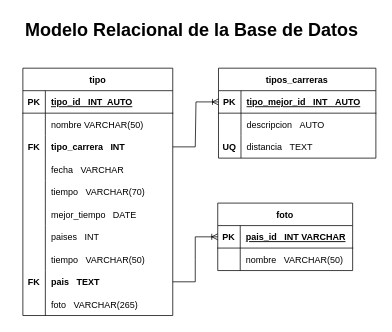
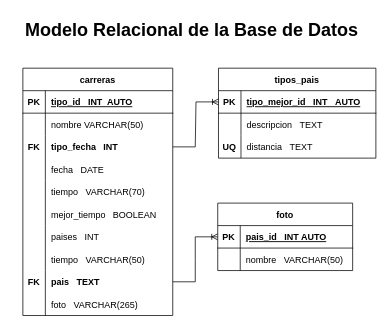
  <mxCell id="0" />
  <mxCell id="1" parent="0" />
- <mxCell id="2" value="tipo" style="shape=table;startSize=30;container=1;collapsible=1;childLayout=tableLayout;fixedRows=1;rowLines=0;fontStyle=1;align=center;resizeLast=1;" parent="1" vertex="1"><mxGeometry x="30" y="90" width="200" height="330" as="geometry" /></mxCell>
+ <mxCell id="2" value="carreras" style="shape=table;startSize=30;container=1;collapsible=1;childLayout=tableLayout;fixedRows=1;rowLines=0;fontStyle=1;align=center;resizeLast=1;" parent="1" vertex="1"><mxGeometry x="30" y="90" width="200" height="330" as="geometry" /></mxCell>
  <mxCell id="3" value="" style="shape=tableRow;horizontal=0;startSize=0;swimlaneHead=0;swimlaneBody=0;fillColor=none;collapsible=0;dropTarget=0;points=[[0,0.5],[1,0.5]];portConstraint=eastwest;top=0;left=0;right=0;bottom=1;" parent="2" vertex="1"><mxGeometry y="30" width="200" height="30" as="geometry" /></mxCell>
  <mxCell id="4" value="PK" style="shape=partialRectangle;connectable=0;fillColor=none;top=0;left=0;bottom=0;right=0;fontStyle=1;overflow=hidden;" parent="3" vertex="1"><mxGeometry width="30" height="30" as="geometry"><mxRectangle width="30" height="30" as="alternateBounds" /></mxGeometry></mxCell>
  <mxCell id="5" value="tipo_id   INT  AUTO" style="shape=partialRectangle;connectable=0;fillColor=none;top=0;left=0;bottom=0;right=0;align=left;spacingLeft=6;fontStyle=5;overflow=hidden;" parent="3" vertex="1"><mxGeometry x="30" width="170" height="30" as="geometry"><mxRectangle width="170" height="30" as="alternateBounds" /></mxGeometry></mxCell>
  <mxCell id="6" value="" style="shape=tableRow;horizontal=0;startSize=0;swimlaneHead=0;swimlaneBody=0;fillColor=none;collapsible=0;dropTarget=0;points=[[0,0.5],[1,0.5]];portConstraint=eastwest;top=0;left=0;right=0;bottom=0;" parent="2" vertex="1"><mxGeometry y="60" width="200" height="30" as="geometry" /></mxCell>
  <mxCell id="7" value="" style="shape=partialRectangle;connectable=0;fillColor=none;top=0;left=0;bottom=0;right=0;editable=1;overflow=hidden;" parent="6" vertex="1"><mxGeometry width="30" height="30" as="geometry"><mxRectangle width="30" height="30" as="alternateBounds" /></mxGeometry></mxCell>
  <mxCell id="8" value="nombre VARCHAR(50)  " style="shape=partialRectangle;connectable=0;fillColor=none;top=0;left=0;bottom=0;right=0;align=left;spacingLeft=6;overflow=hidden;" parent="6" vertex="1"><mxGeometry x="30" width="170" height="30" as="geometry"><mxRectangle width="170" height="30" as="alternateBounds" /></mxGeometry></mxCell>
  <mxCell id="9" value="" style="shape=tableRow;horizontal=0;startSize=0;swimlaneHead=0;swimlaneBody=0;fillColor=none;collapsible=0;dropTarget=0;points=[[0,0.5],[1,0.5]];portConstraint=eastwest;top=0;left=0;right=0;bottom=0;" parent="2" vertex="1"><mxGeometry y="90" width="200" height="30" as="geometry" /></mxCell>
  <mxCell id="10" value="FK" style="shape=partialRectangle;connectable=0;fillColor=none;top=0;left=0;bottom=0;right=0;editable=1;overflow=hidden;fontStyle=1" parent="9" vertex="1"><mxGeometry width="30" height="30" as="geometry"><mxRectangle width="30" height="30" as="alternateBounds" /></mxGeometry></mxCell>
- <mxCell id="11" value="tipo_carrera   INT" style="shape=partialRectangle;connectable=0;fillColor=none;top=0;left=0;bottom=0;right=0;align=left;spacingLeft=6;overflow=hidden;fontStyle=1" parent="9" vertex="1"><mxGeometry x="30" width="170" height="30" as="geometry"><mxRectangle width="170" height="30" as="alternateBounds" /></mxGeometry></mxCell>
+ <mxCell id="11" value="tipo_fecha   INT" style="shape=partialRectangle;connectable=0;fillColor=none;top=0;left=0;bottom=0;right=0;align=left;spacingLeft=6;overflow=hidden;fontStyle=1" parent="9" vertex="1"><mxGeometry x="30" width="170" height="30" as="geometry"><mxRectangle width="170" height="30" as="alternateBounds" /></mxGeometry></mxCell>
  <mxCell id="12" value="" style="shape=tableRow;horizontal=0;startSize=0;swimlaneHead=0;swimlaneBody=0;fillColor=none;collapsible=0;dropTarget=0;points=[[0,0.5],[1,0.5]];portConstraint=eastwest;top=0;left=0;right=0;bottom=0;" parent="2" vertex="1"><mxGeometry y="120" width="200" height="30" as="geometry" /></mxCell>
  <mxCell id="13" value="" style="shape=partialRectangle;connectable=0;fillColor=none;top=0;left=0;bottom=0;right=0;editable=1;overflow=hidden;" parent="12" vertex="1"><mxGeometry width="30" height="30" as="geometry"><mxRectangle width="30" height="30" as="alternateBounds" /></mxGeometry></mxCell>
- <mxCell id="14" value="fecha   VARCHAR" style="shape=partialRectangle;connectable=0;fillColor=none;top=0;left=0;bottom=0;right=0;align=left;spacingLeft=6;overflow=hidden;" parent="12" vertex="1"><mxGeometry x="30" width="170" height="30" as="geometry"><mxRectangle width="170" height="30" as="alternateBounds" /></mxGeometry></mxCell>
+ <mxCell id="14" value="fecha   DATE" style="shape=partialRectangle;connectable=0;fillColor=none;top=0;left=0;bottom=0;right=0;align=left;spacingLeft=6;overflow=hidden;" parent="12" vertex="1"><mxGeometry x="30" width="170" height="30" as="geometry"><mxRectangle width="170" height="30" as="alternateBounds" /></mxGeometry></mxCell>
  <mxCell id="15" value="" style="shape=tableRow;horizontal=0;startSize=0;swimlaneHead=0;swimlaneBody=0;fillColor=none;collapsible=0;dropTarget=0;points=[[0,0.5],[1,0.5]];portConstraint=eastwest;top=0;left=0;right=0;bottom=0;" parent="2" vertex="1"><mxGeometry y="150" width="200" height="30" as="geometry" /></mxCell>
  <mxCell id="16" value="" style="shape=partialRectangle;connectable=0;fillColor=none;top=0;left=0;bottom=0;right=0;editable=1;overflow=hidden;" parent="15" vertex="1"><mxGeometry width="30" height="30" as="geometry"><mxRectangle width="30" height="30" as="alternateBounds" /></mxGeometry></mxCell>
  <mxCell id="17" value="tiempo   VARCHAR(70)" style="shape=partialRectangle;connectable=0;fillColor=none;top=0;left=0;bottom=0;right=0;align=left;spacingLeft=6;overflow=hidden;" parent="15" vertex="1"><mxGeometry x="30" width="170" height="30" as="geometry"><mxRectangle width="170" height="30" as="alternateBounds" /></mxGeometry></mxCell>
  <mxCell id="18" value="" style="shape=tableRow;horizontal=0;startSize=0;swimlaneHead=0;swimlaneBody=0;fillColor=none;collapsible=0;dropTarget=0;points=[[0,0.5],[1,0.5]];portConstraint=eastwest;top=0;left=0;right=0;bottom=0;" parent="2" vertex="1"><mxGeometry y="180" width="200" height="30" as="geometry" /></mxCell>
  <mxCell id="19" value="" style="shape=partialRectangle;connectable=0;fillColor=none;top=0;left=0;bottom=0;right=0;editable=1;overflow=hidden;" parent="18" vertex="1"><mxGeometry width="30" height="30" as="geometry"><mxRectangle width="30" height="30" as="alternateBounds" /></mxGeometry></mxCell>
- <mxCell id="20" value="mejor_tiempo   DATE" style="shape=partialRectangle;connectable=0;fillColor=none;top=0;left=0;bottom=0;right=0;align=left;spacingLeft=6;overflow=hidden;" parent="18" vertex="1"><mxGeometry x="30" width="170" height="30" as="geometry"><mxRectangle width="170" height="30" as="alternateBounds" /></mxGeometry></mxCell>
+ <mxCell id="20" value="mejor_tiempo   BOOLEAN" style="shape=partialRectangle;connectable=0;fillColor=none;top=0;left=0;bottom=0;right=0;align=left;spacingLeft=6;overflow=hidden;" parent="18" vertex="1"><mxGeometry x="30" width="170" height="30" as="geometry"><mxRectangle width="170" height="30" as="alternateBounds" /></mxGeometry></mxCell>
  <mxCell id="21" value="" style="shape=tableRow;horizontal=0;startSize=0;swimlaneHead=0;swimlaneBody=0;fillColor=none;collapsible=0;dropTarget=0;points=[[0,0.5],[1,0.5]];portConstraint=eastwest;top=0;left=0;right=0;bottom=0;" parent="2" vertex="1"><mxGeometry y="210" width="200" height="30" as="geometry" /></mxCell>
  <mxCell id="22" value="" style="shape=partialRectangle;connectable=0;fillColor=none;top=0;left=0;bottom=0;right=0;editable=1;overflow=hidden;" parent="21" vertex="1"><mxGeometry width="30" height="30" as="geometry"><mxRectangle width="30" height="30" as="alternateBounds" /></mxGeometry></mxCell>
  <mxCell id="23" value="paises   INT" style="shape=partialRectangle;connectable=0;fillColor=none;top=0;left=0;bottom=0;right=0;align=left;spacingLeft=6;overflow=hidden;" parent="21" vertex="1"><mxGeometry x="30" width="170" height="30" as="geometry"><mxRectangle width="170" height="30" as="alternateBounds" /></mxGeometry></mxCell>
  <mxCell id="24" value="" style="shape=tableRow;horizontal=0;startSize=0;swimlaneHead=0;swimlaneBody=0;fillColor=none;collapsible=0;dropTarget=0;points=[[0,0.5],[1,0.5]];portConstraint=eastwest;top=0;left=0;right=0;bottom=0;" parent="2" vertex="1"><mxGeometry y="240" width="200" height="30" as="geometry" /></mxCell>
  <mxCell id="25" value="" style="shape=partialRectangle;connectable=0;fillColor=none;top=0;left=0;bottom=0;right=0;editable=1;overflow=hidden;" parent="24" vertex="1"><mxGeometry width="30" height="30" as="geometry"><mxRectangle width="30" height="30" as="alternateBounds" /></mxGeometry></mxCell>
  <mxCell id="26" value="tiempo   VARCHAR(50)" style="shape=partialRectangle;connectable=0;fillColor=none;top=0;left=0;bottom=0;right=0;align=left;spacingLeft=6;overflow=hidden;" parent="24" vertex="1"><mxGeometry x="30" width="170" height="30" as="geometry"><mxRectangle width="170" height="30" as="alternateBounds" /></mxGeometry></mxCell>
  <mxCell id="27" value="" style="shape=tableRow;horizontal=0;startSize=0;swimlaneHead=0;swimlaneBody=0;fillColor=none;collapsible=0;dropTarget=0;points=[[0,0.5],[1,0.5]];portConstraint=eastwest;top=0;left=0;right=0;bottom=0;" parent="2" vertex="1"><mxGeometry y="270" width="200" height="30" as="geometry" /></mxCell>
  <mxCell id="28" value="FK" style="shape=partialRectangle;connectable=0;fillColor=none;top=0;left=0;bottom=0;right=0;editable=1;overflow=hidden;fontStyle=1" parent="27" vertex="1"><mxGeometry width="30" height="30" as="geometry"><mxRectangle width="30" height="30" as="alternateBounds" /></mxGeometry></mxCell>
  <mxCell id="29" value="pais   TEXT" style="shape=partialRectangle;connectable=0;fillColor=none;top=0;left=0;bottom=0;right=0;align=left;spacingLeft=6;overflow=hidden;fontStyle=1" parent="27" vertex="1"><mxGeometry x="30" width="170" height="30" as="geometry"><mxRectangle width="170" height="30" as="alternateBounds" /></mxGeometry></mxCell>
  <mxCell id="30" value="" style="shape=tableRow;horizontal=0;startSize=0;swimlaneHead=0;swimlaneBody=0;fillColor=none;collapsible=0;dropTarget=0;points=[[0,0.5],[1,0.5]];portConstraint=eastwest;top=0;left=0;right=0;bottom=0;" parent="2" vertex="1"><mxGeometry y="300" width="200" height="30" as="geometry" /></mxCell>
  <mxCell id="31" value="" style="shape=partialRectangle;connectable=0;fillColor=none;top=0;left=0;bottom=0;right=0;editable=1;overflow=hidden;fontStyle=1" parent="30" vertex="1"><mxGeometry width="30" height="30" as="geometry"><mxRectangle width="30" height="30" as="alternateBounds" /></mxGeometry></mxCell>
  <mxCell id="32" value="foto   VARCHAR(265)" style="shape=partialRectangle;connectable=0;fillColor=none;top=0;left=0;bottom=0;right=0;align=left;spacingLeft=6;overflow=hidden;" parent="30" vertex="1"><mxGeometry x="30" width="170" height="30" as="geometry"><mxRectangle width="170" height="30" as="alternateBounds" /></mxGeometry></mxCell>
- <mxCell id="33" value="tipos_carreras" style="shape=table;startSize=30;container=1;collapsible=1;childLayout=tableLayout;fixedRows=1;rowLines=0;fontStyle=1;align=center;resizeLast=1;" parent="1" vertex="1"><mxGeometry x="291" y="90" width="210" height="120" as="geometry" /></mxCell>
+ <mxCell id="33" value="tipos_pais" style="shape=table;startSize=30;container=1;collapsible=1;childLayout=tableLayout;fixedRows=1;rowLines=0;fontStyle=1;align=center;resizeLast=1;" parent="1" vertex="1"><mxGeometry x="291" y="90" width="210" height="120" as="geometry" /></mxCell>
  <mxCell id="34" value="" style="shape=tableRow;horizontal=0;startSize=0;swimlaneHead=0;swimlaneBody=0;fillColor=none;collapsible=0;dropTarget=0;points=[[0,0.5],[1,0.5]];portConstraint=eastwest;top=0;left=0;right=0;bottom=1;" parent="33" vertex="1"><mxGeometry y="30" width="210" height="30" as="geometry" /></mxCell>
  <mxCell id="35" value="PK" style="shape=partialRectangle;connectable=0;fillColor=none;top=0;left=0;bottom=0;right=0;fontStyle=1;overflow=hidden;" parent="34" vertex="1"><mxGeometry width="30" height="30" as="geometry"><mxRectangle width="30" height="30" as="alternateBounds" /></mxGeometry></mxCell>
  <mxCell id="36" value="tipo_mejor_id   INT   AUTO" style="shape=partialRectangle;connectable=0;fillColor=none;top=0;left=0;bottom=0;right=0;align=left;spacingLeft=6;fontStyle=5;overflow=hidden;" parent="34" vertex="1"><mxGeometry x="30" width="180" height="30" as="geometry"><mxRectangle width="180" height="30" as="alternateBounds" /></mxGeometry></mxCell>
  <mxCell id="37" value="" style="shape=tableRow;horizontal=0;startSize=0;swimlaneHead=0;swimlaneBody=0;fillColor=none;collapsible=0;dropTarget=0;points=[[0,0.5],[1,0.5]];portConstraint=eastwest;top=0;left=0;right=0;bottom=0;" parent="33" vertex="1"><mxGeometry y="60" width="210" height="30" as="geometry" /></mxCell>
  <mxCell id="38" value="" style="shape=partialRectangle;connectable=0;fillColor=none;top=0;left=0;bottom=0;right=0;editable=1;overflow=hidden;" parent="37" vertex="1"><mxGeometry width="30" height="30" as="geometry"><mxRectangle width="30" height="30" as="alternateBounds" /></mxGeometry></mxCell>
- <mxCell id="39" value="descripcion   AUTO" style="shape=partialRectangle;connectable=0;fillColor=none;top=0;left=0;bottom=0;right=0;align=left;spacingLeft=6;overflow=hidden;" parent="37" vertex="1"><mxGeometry x="30" width="180" height="30" as="geometry"><mxRectangle width="180" height="30" as="alternateBounds" /></mxGeometry></mxCell>
+ <mxCell id="39" value="descripcion   TEXT" style="shape=partialRectangle;connectable=0;fillColor=none;top=0;left=0;bottom=0;right=0;align=left;spacingLeft=6;overflow=hidden;" parent="37" vertex="1"><mxGeometry x="30" width="180" height="30" as="geometry"><mxRectangle width="180" height="30" as="alternateBounds" /></mxGeometry></mxCell>
  <mxCell id="40" value="" style="shape=tableRow;horizontal=0;startSize=0;swimlaneHead=0;swimlaneBody=0;fillColor=none;collapsible=0;dropTarget=0;points=[[0,0.5],[1,0.5]];portConstraint=eastwest;top=0;left=0;right=0;bottom=0;" parent="33" vertex="1"><mxGeometry y="90" width="210" height="30" as="geometry" /></mxCell>
  <mxCell id="41" value="UQ" style="shape=partialRectangle;connectable=0;fillColor=none;top=0;left=0;bottom=0;right=0;editable=1;overflow=hidden;fontStyle=1" parent="40" vertex="1"><mxGeometry width="30" height="30" as="geometry"><mxRectangle width="30" height="30" as="alternateBounds" /></mxGeometry></mxCell>
  <mxCell id="42" value="distancia   TEXT" style="shape=partialRectangle;connectable=0;fillColor=none;top=0;left=0;bottom=0;right=0;align=left;spacingLeft=6;overflow=hidden;" parent="40" vertex="1"><mxGeometry x="30" width="180" height="30" as="geometry"><mxRectangle width="180" height="30" as="alternateBounds" /></mxGeometry></mxCell>
  <mxCell id="43" value="foto" style="shape=table;startSize=30;container=1;collapsible=1;childLayout=tableLayout;fixedRows=1;rowLines=0;fontStyle=1;align=center;resizeLast=1;" parent="1" vertex="1"><mxGeometry x="290" y="270" width="180" height="90" as="geometry" /></mxCell>
  <mxCell id="44" value="" style="shape=tableRow;horizontal=0;startSize=0;swimlaneHead=0;swimlaneBody=0;fillColor=none;collapsible=0;dropTarget=0;points=[[0,0.5],[1,0.5]];portConstraint=eastwest;top=0;left=0;right=0;bottom=1;" parent="43" vertex="1"><mxGeometry y="30" width="180" height="30" as="geometry" /></mxCell>
  <mxCell id="45" value="PK" style="shape=partialRectangle;connectable=0;fillColor=none;top=0;left=0;bottom=0;right=0;fontStyle=1;overflow=hidden;" parent="44" vertex="1"><mxGeometry width="30" height="30" as="geometry"><mxRectangle width="30" height="30" as="alternateBounds" /></mxGeometry></mxCell>
- <mxCell id="46" value="pais_id   INT VARCHAR" style="shape=partialRectangle;connectable=0;fillColor=none;top=0;left=0;bottom=0;right=0;align=left;spacingLeft=6;fontStyle=5;overflow=hidden;" parent="44" vertex="1"><mxGeometry x="30" width="150" height="30" as="geometry"><mxRectangle width="150" height="30" as="alternateBounds" /></mxGeometry></mxCell>
+ <mxCell id="46" value="pais_id   INT AUTO" style="shape=partialRectangle;connectable=0;fillColor=none;top=0;left=0;bottom=0;right=0;align=left;spacingLeft=6;fontStyle=5;overflow=hidden;" parent="44" vertex="1"><mxGeometry x="30" width="150" height="30" as="geometry"><mxRectangle width="150" height="30" as="alternateBounds" /></mxGeometry></mxCell>
  <mxCell id="47" value="" style="shape=tableRow;horizontal=0;startSize=0;swimlaneHead=0;swimlaneBody=0;fillColor=none;collapsible=0;dropTarget=0;points=[[0,0.5],[1,0.5]];portConstraint=eastwest;top=0;left=0;right=0;bottom=0;" parent="43" vertex="1"><mxGeometry y="60" width="180" height="30" as="geometry" /></mxCell>
  <mxCell id="48" value="" style="shape=partialRectangle;connectable=0;fillColor=none;top=0;left=0;bottom=0;right=0;editable=1;overflow=hidden;" parent="47" vertex="1"><mxGeometry width="30" height="30" as="geometry"><mxRectangle width="30" height="30" as="alternateBounds" /></mxGeometry></mxCell>
  <mxCell id="49" value="nombre   VARCHAR(50)" style="shape=partialRectangle;connectable=0;fillColor=none;top=0;left=0;bottom=0;right=0;align=left;spacingLeft=6;overflow=hidden;" parent="47" vertex="1"><mxGeometry x="30" width="150" height="30" as="geometry"><mxRectangle width="150" height="30" as="alternateBounds" /></mxGeometry></mxCell>
  <mxCell id="50" value="&lt;font style=&quot;font-size: 24px;&quot;&gt;&lt;b style=&quot;&quot;&gt;Modelo Relacional de la Base de Datos&lt;/b&gt;&lt;/font&gt;" style="text;html=1;align=center;verticalAlign=middle;resizable=0;points=[];autosize=1;strokeColor=none;fillColor=none;" parent="1" vertex="1"><mxGeometry x="20" y="20" width="470" height="40" as="geometry" /></mxCell>
  <mxCell id="51" value="" style="edgeStyle=entityRelationEdgeStyle;fontSize=12;html=1;endArrow=ERoneToMany;rounded=0;exitX=1;exitY=0.5;exitDx=0;exitDy=0;entryX=0;entryY=0.5;entryDx=0;entryDy=0;" edge="1" parent="1" source="27" target="44"><mxGeometry width="100" height="100" relative="1" as="geometry"><mxPoint x="215" y="340" as="sourcePoint" /><mxPoint x="315" y="240" as="targetPoint" /></mxGeometry></mxCell>
  <mxCell id="52" value="" style="edgeStyle=entityRelationEdgeStyle;fontSize=12;html=1;endArrow=ERoneToMany;rounded=0;exitX=1;exitY=0.5;exitDx=0;exitDy=0;entryX=0;entryY=0.5;entryDx=0;entryDy=0;" edge="1" parent="1" source="9" target="34"><mxGeometry width="100" height="100" relative="1" as="geometry"><mxPoint x="225" y="350" as="sourcePoint" /><mxPoint x="325" y="250" as="targetPoint" /></mxGeometry></mxCell>
